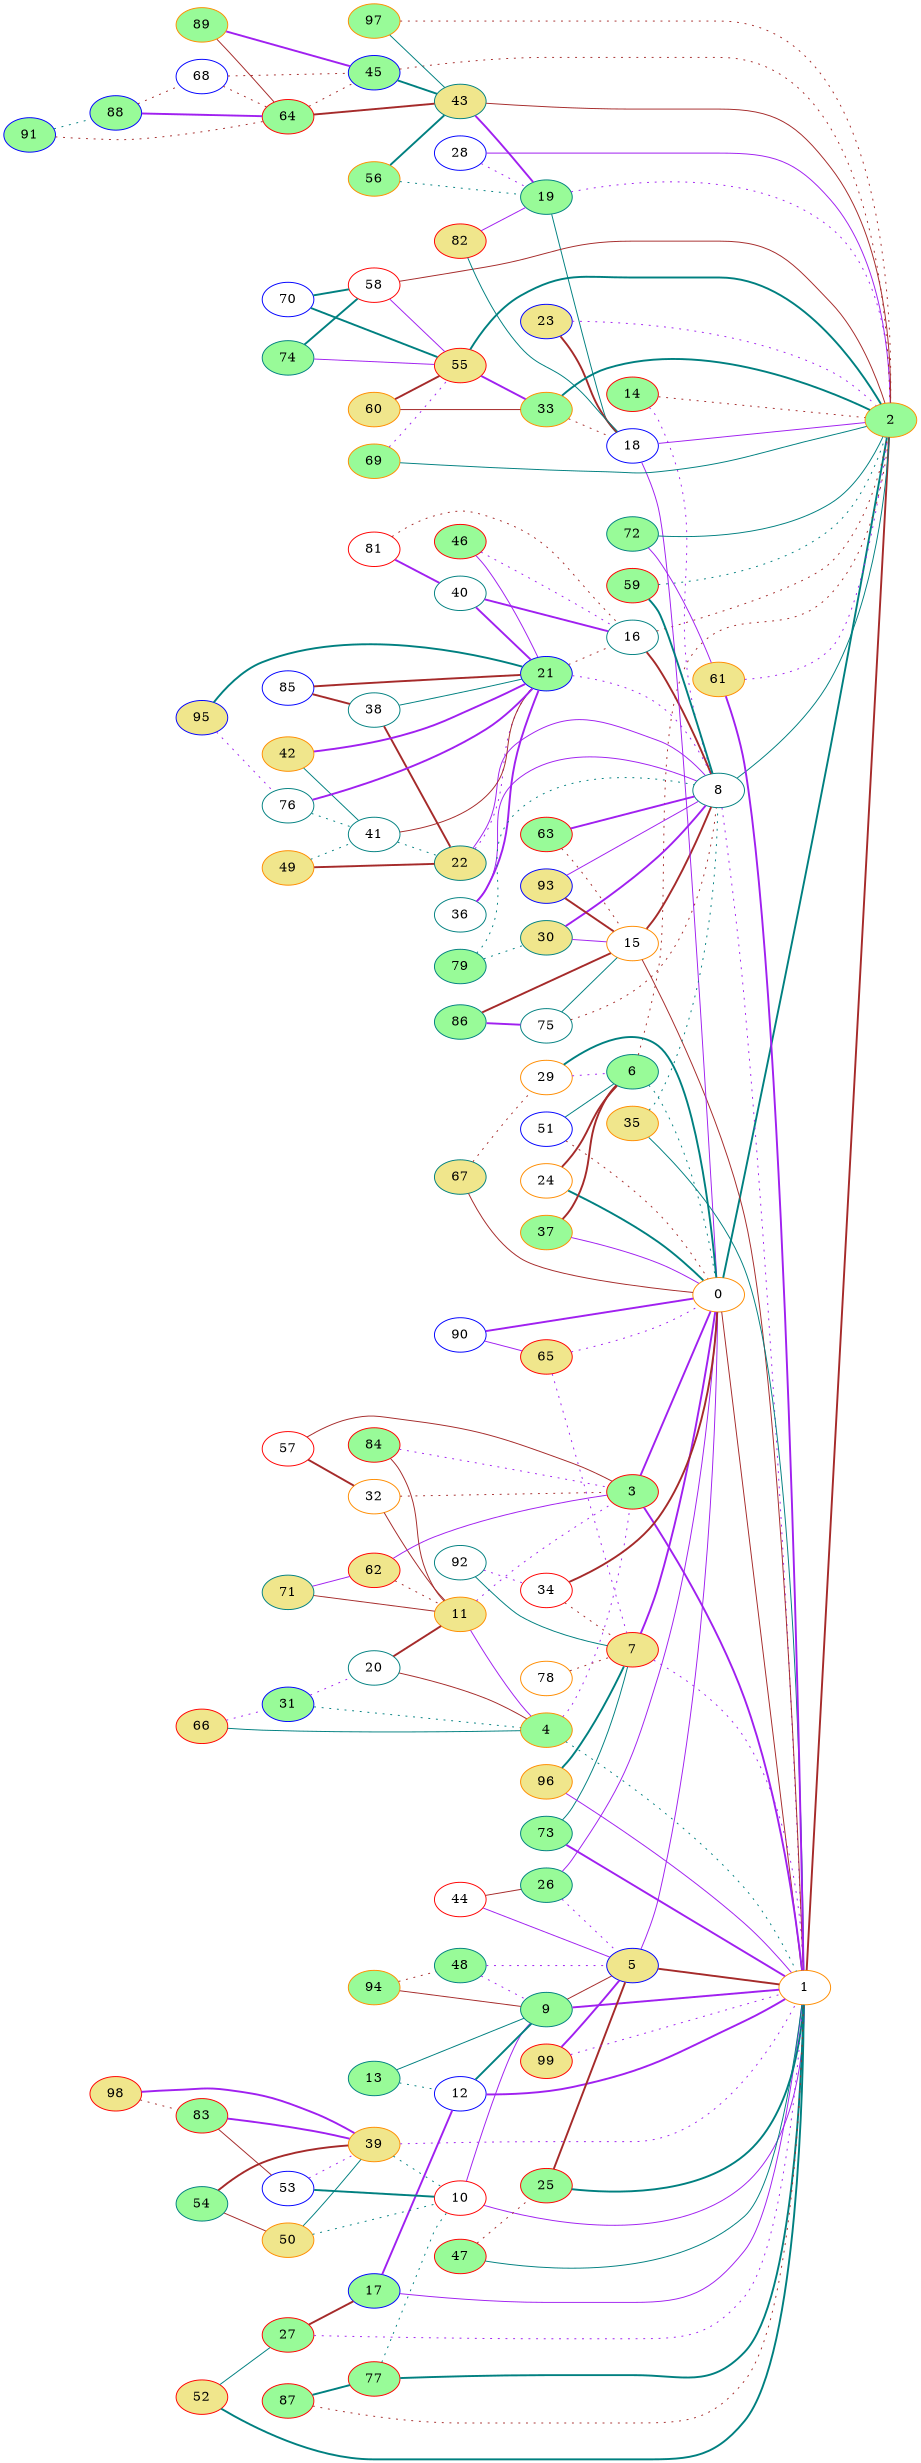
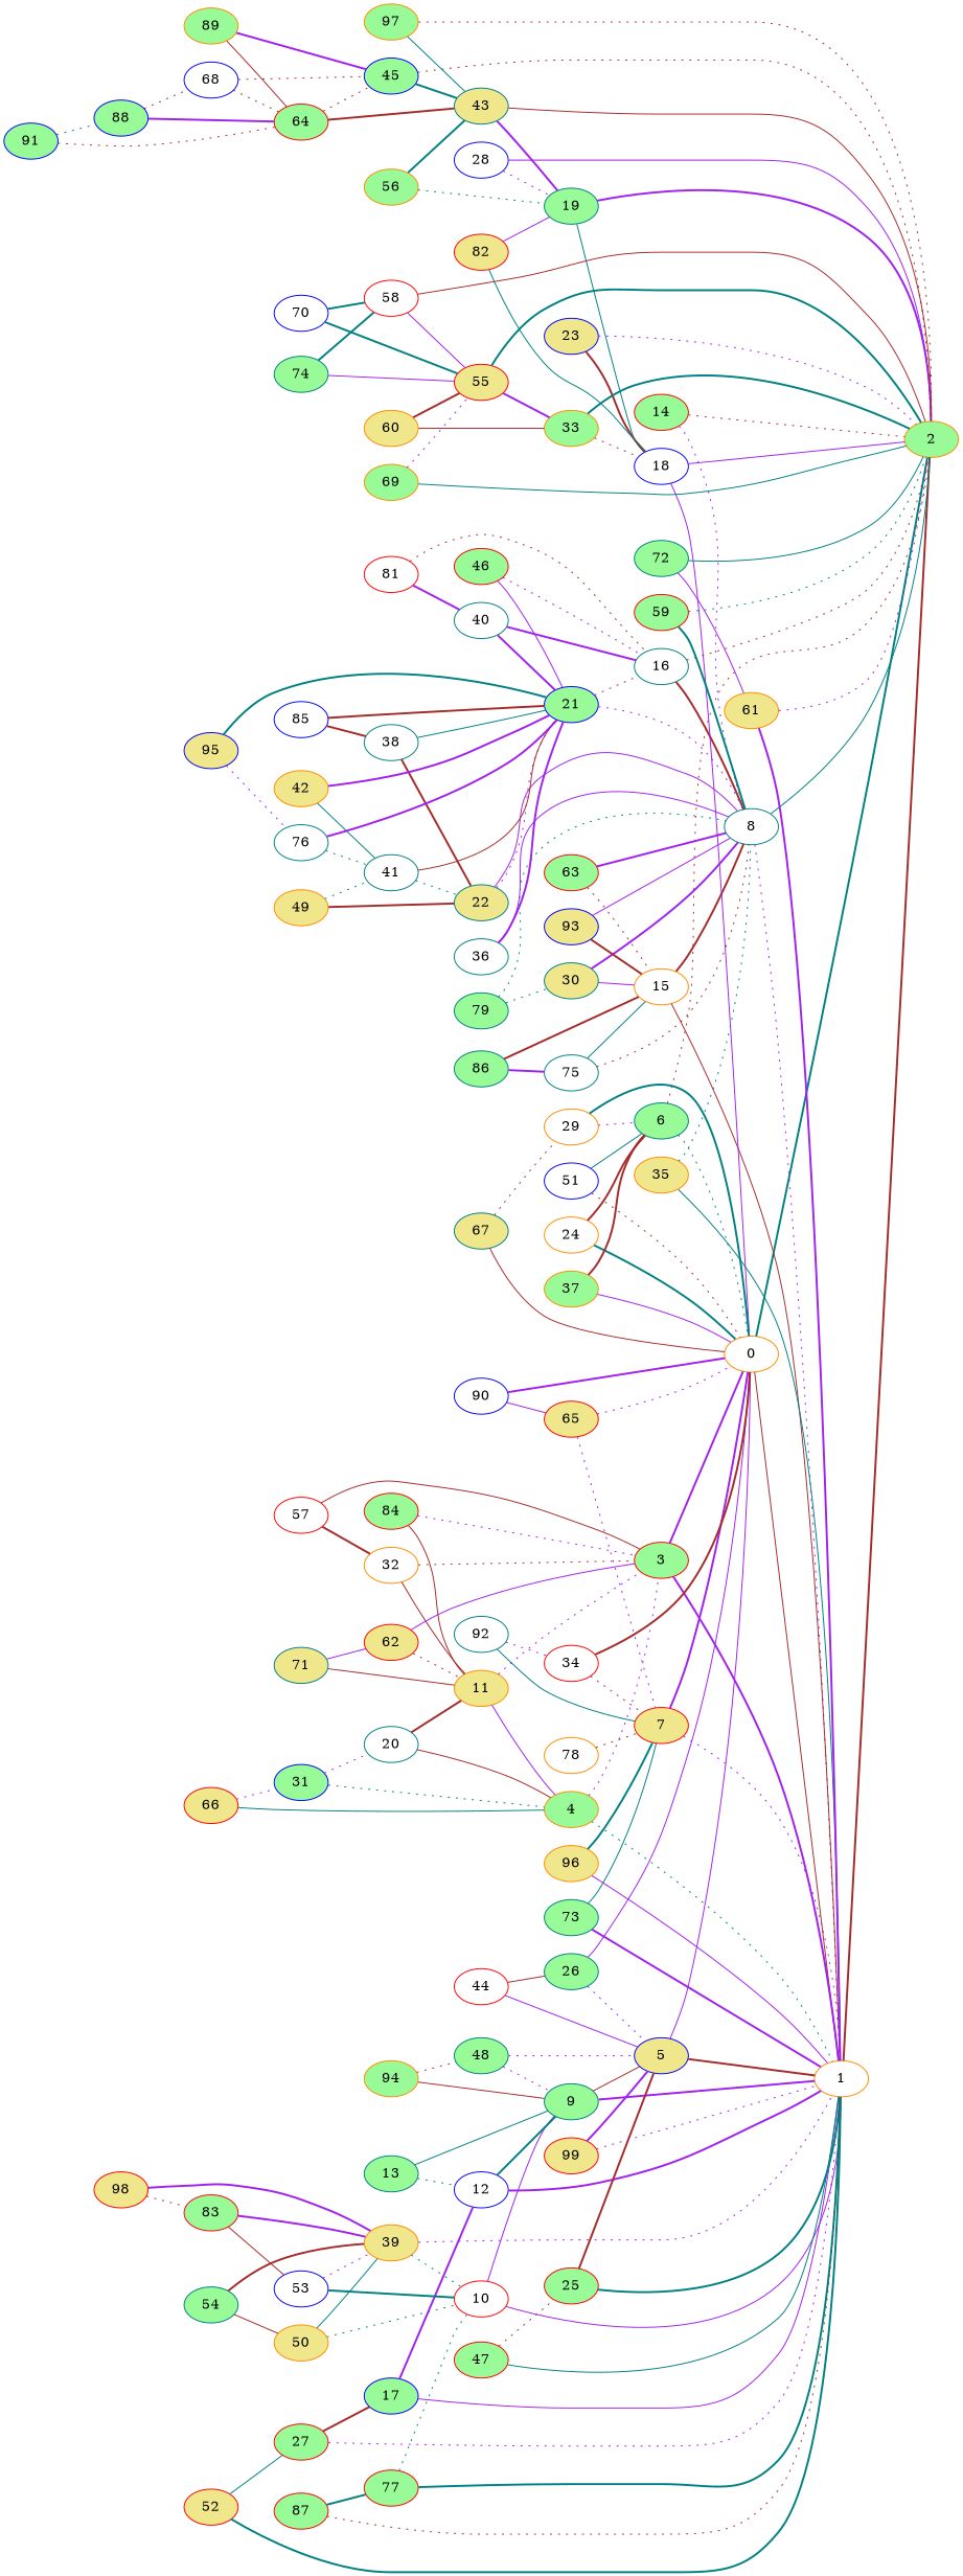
  graph {
    rankdir=LR
    node [color=red fillcolor=palegreen style=filled]
    edge [color=purple style=dotted]
    0 [color=darkorange fillcolor=white]
    1 [color=darkorange fillcolor=white]
    2 [color=darkorange]
    3
    4 [color=darkorange]
    5 [color=blue fillcolor=khaki]
    6 [color=teal]
    7 [fillcolor=khaki]
    8 [color=teal fillcolor=white]
    9 [color=teal]
    10 [fillcolor=white]
    11 [color=darkorange fillcolor=khaki]
    12 [color=blue fillcolor=white]
    13 [color=teal]
    14
    15 [color=darkorange fillcolor=white]
    16 [color=teal fillcolor=white]
    17 [color=blue]
    18 [color=blue fillcolor=white]
    19 [color=teal]
    20 [color=teal fillcolor=white]
    21 [color=blue]
    22 [color=teal fillcolor=khaki]
    23 [color=blue fillcolor=khaki]
    24 [color=darkorange fillcolor=white]
    25
    26 [color=teal]
    27
    28 [color=blue fillcolor=white]
    29 [color=darkorange fillcolor=white]
    30 [color=teal fillcolor=khaki]
    31 [color=blue]
    32 [color=darkorange fillcolor=white]
    33 [color=darkorange]
    34 [fillcolor=white]
    35 [color=darkorange fillcolor=khaki]
    36 [color=teal fillcolor=white]
    37 [color=darkorange]
    38 [color=teal fillcolor=white]
    39 [color=darkorange fillcolor=khaki]
    40 [color=teal fillcolor=white]
    41 [color=teal fillcolor=white]
    42 [color=darkorange fillcolor=khaki]
    43 [color=teal fillcolor=khaki]
    44 [fillcolor=white]
    45 [color=blue]
    46
    47
    48 [color=teal]
    49 [color=darkorange fillcolor=khaki]
    50 [color=darkorange fillcolor=khaki]
    51 [color=blue fillcolor=white]
    52 [fillcolor=khaki]
    53 [color=blue fillcolor=white]
    54 [color=teal]
    55 [fillcolor=khaki]
    56 [color=darkorange]
    57 [fillcolor=white]
    58 [fillcolor=white]
    59
    60 [color=darkorange fillcolor=khaki]
    61 [color=darkorange fillcolor=khaki]
    62 [fillcolor=khaki]
    63
    64
    65 [fillcolor=khaki]
    66 [fillcolor=khaki]
    67 [color=teal fillcolor=khaki]
    68 [color=blue fillcolor=white]
    69 [color=darkorange]
    70 [color=blue fillcolor=white]
    71 [color=teal fillcolor=khaki]
    72 [color=teal]
    73 [color=teal]
    74 [color=teal]
    75 [color=teal fillcolor=white]
    76 [color=teal fillcolor=white]
    77
    78 [color=darkorange fillcolor=white]
    79 [color=teal]
    81 [fillcolor=white]
    82 [fillcolor=khaki]
    83
    84
    85 [color=blue fillcolor=white]
    86 [color=teal]
    87
    88 [color=blue]
    89 [color=darkorange]
    90 [color=blue fillcolor=white]
    91 [color=blue]
    92 [color=teal fillcolor=white]
    93 [color=blue fillcolor=khaki]
    94 [color=darkorange]
    95 [color=blue fillcolor=khaki]
    96 [color=darkorange fillcolor=khaki]
    97 [color=darkorange]
    98 [fillcolor=khaki]
    99 [fillcolor=khaki]
    0 -- 1 [color=brown style=solid]
    1 -- 2 [color=brown style=bold]
    2 -- 0 [color=teal style=bold]
    3 -- 0 [style=bold]
    3 -- 1 [style=bold]
    4 -- 1 [color=teal]
    4 -- 3
    5 -- 0 [style=solid]
    5 -- 1 [color=brown style=bold]
    6 -- 0 [color=teal]
    6 -- 2 [color=brown]
    7 -- 0 [style=bold]
    7 -- 1
    8 -- 1
    8 -- 2 [color=teal style=solid]
    9 -- 1 [style=bold]
    9 -- 5 [color=brown style=solid]
    10 -- 1 [style=solid]
    10 -- 9 [style=solid]
    11 -- 3
    11 -- 4 [style=solid]
    12 -- 1 [style=bold]
    12 -- 9 [color=teal style=bold]
    13 -- 9 [color=teal style=solid]
    13 -- 12 [color=teal]
    14 -- 2 [color=brown]
    14 -- 8
    15 -- 1 [color=brown style=solid]
    15 -- 8 [color=brown style=bold]
    16 -- 2 [color=brown]
    16 -- 8 [color=brown style=bold]
    17 -- 1 [style=solid]
    17 -- 12 [style=bold]
    18 -- 0 [style=solid]
    18 -- 2 [style=solid]
-   19 -- 2
+   19 -- 2 [style=bold]
    19 -- 18 [color=teal style=solid]
    20 -- 4 [color=brown style=solid]
    20 -- 11 [color=brown style=bold]
    21 -- 8
    21 -- 16 [color=brown]
    22 -- 8 [style=solid]
    22 -- 21
    23 -- 2
    23 -- 18 [color=brown style=bold]
    24 -- 0 [color=teal style=bold]
    24 -- 6 [color=brown style=bold]
    25 -- 1 [color=teal style=bold]
    25 -- 5 [color=brown style=bold]
    26 -- 0 [style=solid]
    26 -- 5
    27 -- 1
    27 -- 17 [color=brown style=bold]
    28 -- 2 [style=solid]
    28 -- 19
    29 -- 0 [color=teal style=bold]
    29 -- 6
    30 -- 8 [style=bold]
    30 -- 15 [style=solid]
    31 -- 4 [color=teal]
    31 -- 20
    32 -- 3 [color=brown]
    32 -- 11 [color=brown style=solid]
    33 -- 2 [color=teal style=bold]
    33 -- 18 [color=brown]
    34 -- 0 [color=brown style=bold]
    34 -- 7 [color=brown]
    35 -- 1 [color=teal style=solid]
    35 -- 8 [color=teal]
    36 -- 8 [style=solid]
    36 -- 21 [style=bold]
    37 -- 0 [style=solid]
    37 -- 6 [color=brown style=bold]
    38 -- 21 [color=teal style=solid]
    38 -- 22 [color=brown style=bold]
    39 -- 1
    39 -- 10 [color=teal]
    40 -- 16 [style=bold]
    40 -- 21 [style=bold]
    41 -- 21 [color=brown style=solid]
    41 -- 22 [color=teal]
    42 -- 21 [style=bold]
    42 -- 41 [color=teal style=solid]
    43 -- 2 [color=brown style=solid]
    43 -- 19 [style=bold]
    44 -- 5 [style=solid]
    44 -- 26 [color=brown style=solid]
    45 -- 2 [color=brown]
    45 -- 43 [color=teal style=bold]
    46 -- 16
    46 -- 21 [style=solid]
    47 -- 1 [color=teal style=solid]
    47 -- 25 [color=brown]
    48 -- 5
    48 -- 9
    49 -- 22 [color=brown style=bold]
    49 -- 41 [color=teal]
    50 -- 10 [color=teal]
    50 -- 39 [color=teal style=solid]
    51 -- 0 [color=brown]
    51 -- 6 [color=teal style=solid]
    52 -- 1 [color=teal style=bold]
    52 -- 27 [color=teal style=solid]
    53 -- 10 [color=teal style=bold]
    53 -- 39
    54 -- 39 [color=brown style=bold]
    54 -- 50 [color=brown style=solid]
    55 -- 2 [color=teal style=bold]
    55 -- 33 [style=bold]
    56 -- 19 [color=teal]
    56 -- 43 [color=teal style=bold]
    57 -- 3 [color=brown style=solid]
    57 -- 32 [color=brown style=bold]
    58 -- 2 [color=brown style=solid]
    58 -- 55 [style=solid]
    59 -- 2 [color=teal]
    59 -- 8 [color=teal style=bold]
    60 -- 33 [color=brown style=solid]
    60 -- 55 [color=brown style=bold]
    61 -- 1 [style=bold]
    61 -- 2
    62 -- 3 [style=solid]
    62 -- 11 [color=brown]
    63 -- 8 [style=bold]
    63 -- 15 [color=brown]
    64 -- 43 [color=brown style=bold]
    64 -- 45 [color=brown]
    65 -- 0
    65 -- 7
    66 -- 4 [color=teal style=solid]
    66 -- 31
    67 -- 0 [color=brown style=solid]
    67 -- 29 [color=brown]
    68 -- 45 [color=brown]
    68 -- 64 [color=brown]
    69 -- 2 [color=teal style=solid]
    69 -- 55
    70 -- 55 [color=teal style=bold]
    70 -- 58 [color=teal style=bold]
    71 -- 11 [color=brown style=solid]
    71 -- 62 [style=solid]
    72 -- 2 [color=teal style=solid]
    72 -- 61 [style=solid]
    73 -- 1 [style=bold]
    73 -- 7 [color=teal style=solid]
    74 -- 55 [style=solid]
    74 -- 58 [color=teal style=bold]
    75 -- 8 [color=brown]
    75 -- 15 [color=teal style=solid]
    76 -- 21 [style=bold]
    76 -- 41 [color=teal]
    77 -- 1 [color=teal style=bold]
    77 -- 10 [color=teal]
    78 -- 7 [color=brown]
    79 -- 8 [color=teal]
    79 -- 30 [color=teal]
    81 -- 16 [color=brown]
    81 -- 40 [style=bold]
    82 -- 18 [color=teal style=solid]
    82 -- 19 [style=solid]
    83 -- 39 [style=bold]
    83 -- 53 [color=brown style=solid]
    84 -- 3
    84 -- 11 [color=brown style=solid]
    85 -- 21 [color=brown style=bold]
    85 -- 38 [color=brown style=bold]
    86 -- 15 [color=brown style=bold]
    86 -- 75 [style=bold]
    87 -- 1 [color=brown]
    87 -- 77 [color=teal style=bold]
    88 -- 64 [style=bold]
    88 -- 68 [color=brown]
    89 -- 45 [style=bold]
    89 -- 64 [color=brown style=solid]
    90 -- 0 [style=bold]
    90 -- 65 [style=solid]
    91 -- 64 [color=brown]
    91 -- 88 [color=teal]
    92 -- 7 [color=teal style=solid]
    92 -- 34
    93 -- 8 [style=solid]
    93 -- 15 [color=brown style=bold]
    94 -- 9 [color=brown style=solid]
    94 -- 48 [color=brown]
    95 -- 21 [color=teal style=bold]
    95 -- 76
    96 -- 1 [style=solid]
    96 -- 7 [color=teal style=bold]
    97 -- 2 [color=brown]
    97 -- 43 [color=teal style=solid]
    98 -- 39 [style=bold]
    98 -- 83 [color=brown]
    99 -- 1
    99 -- 5 [style=bold]
  }
